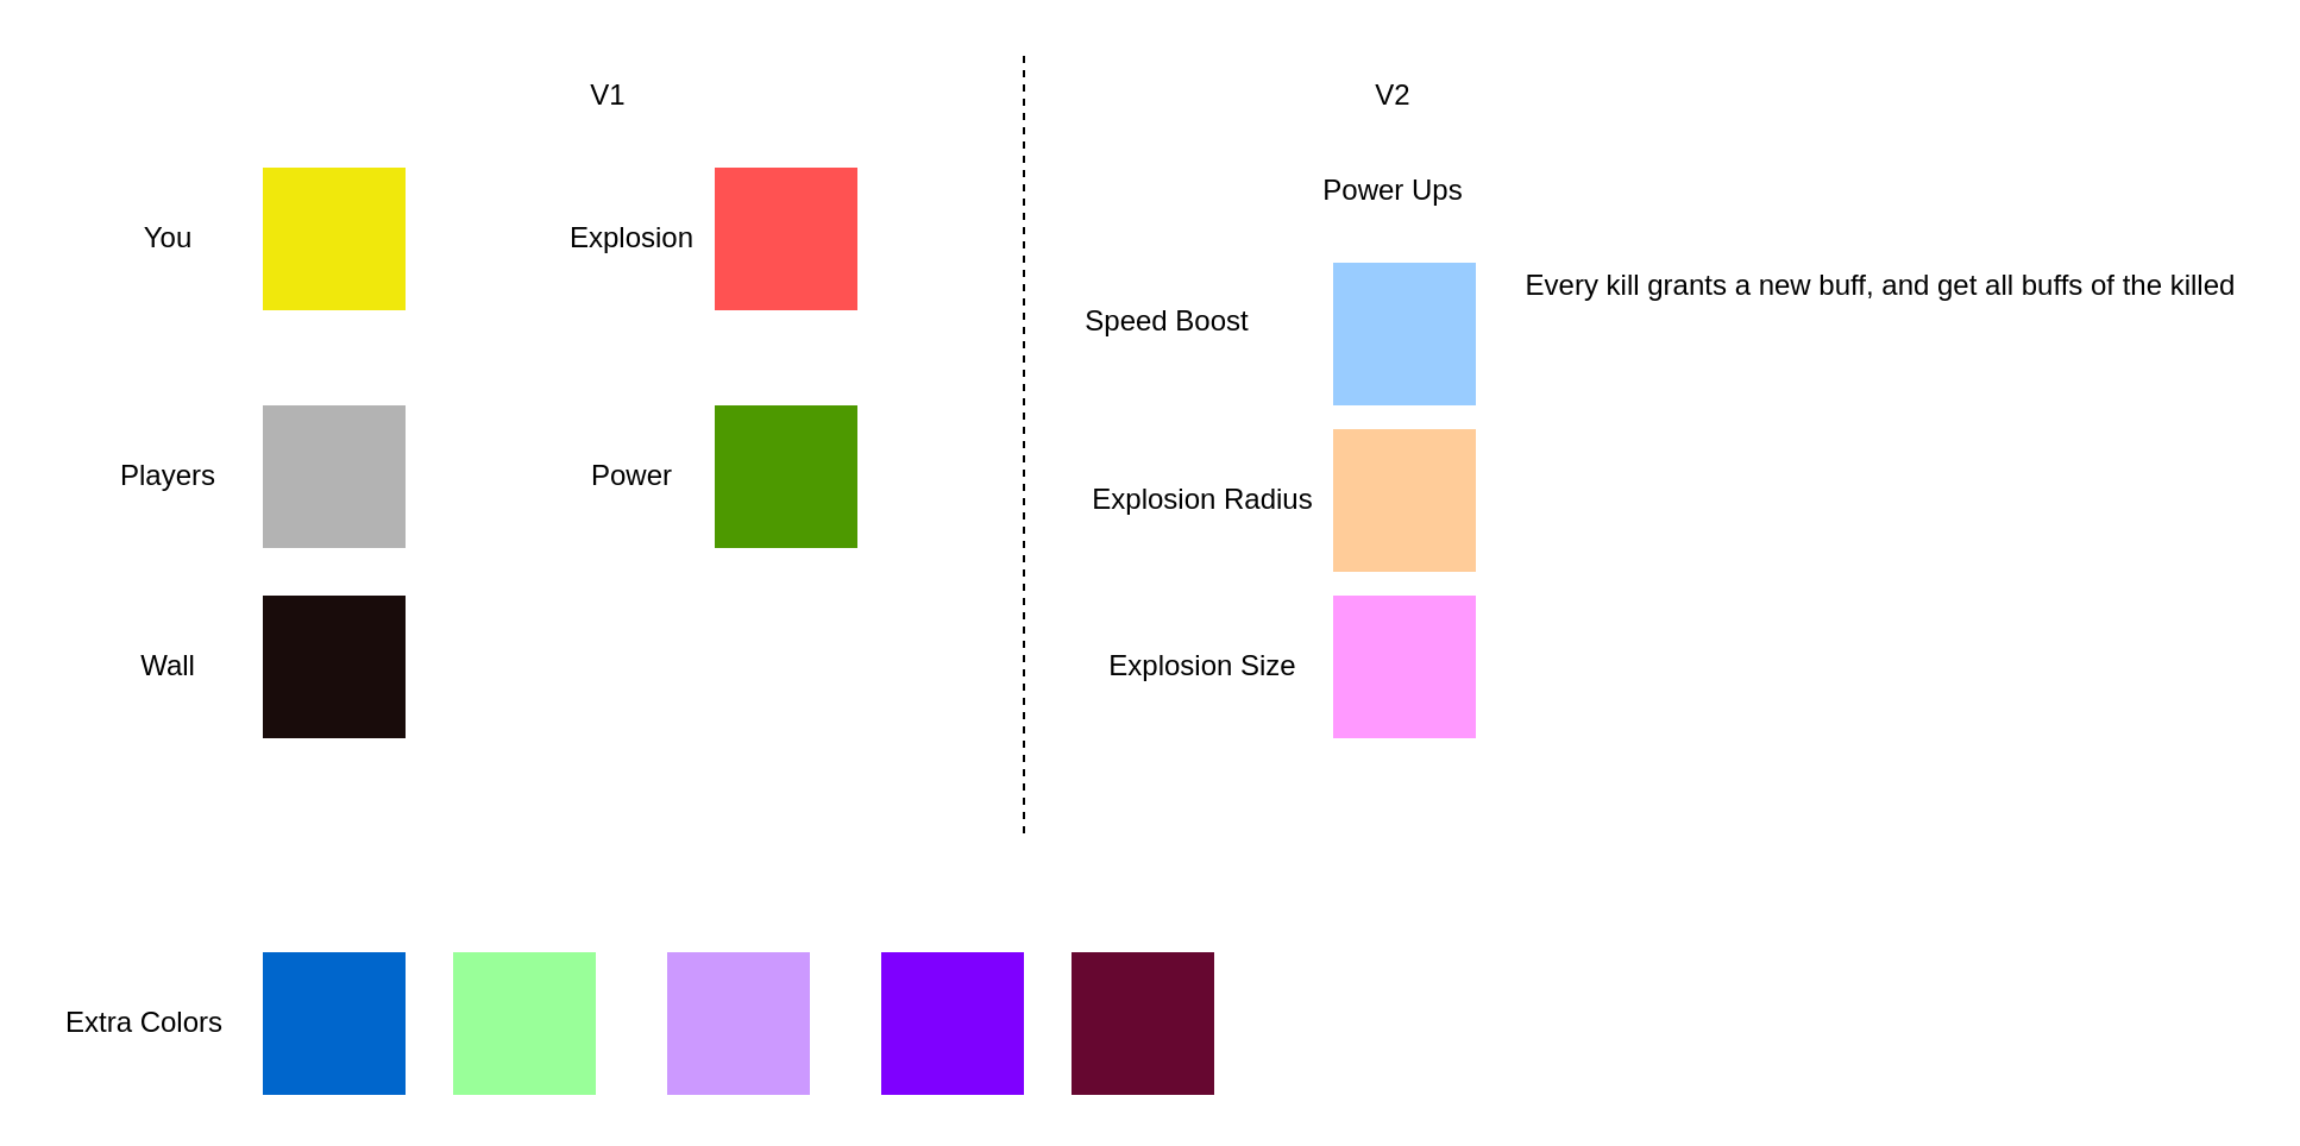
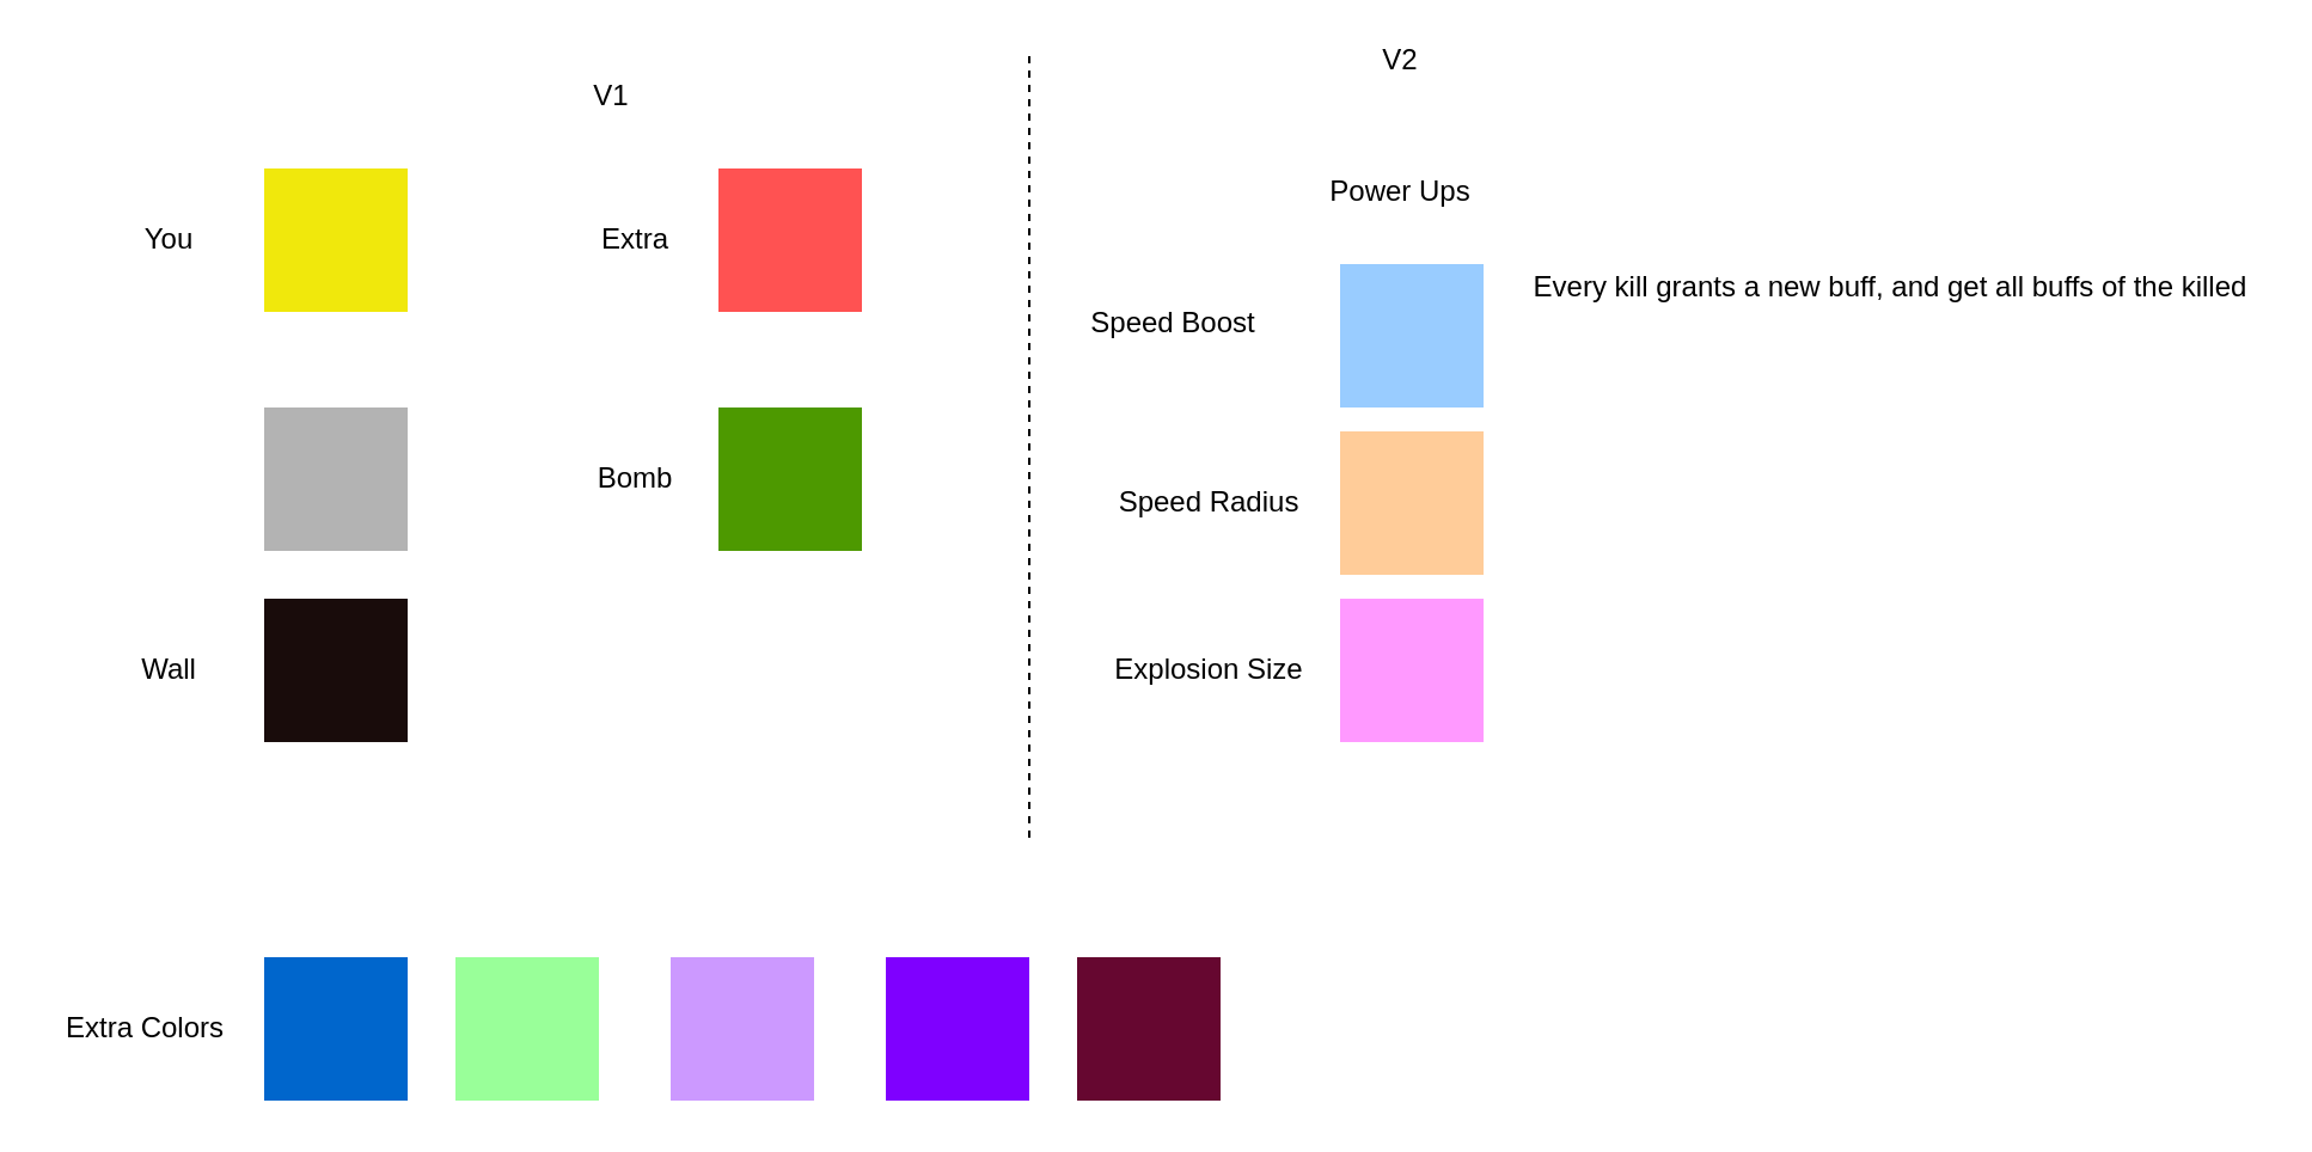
  <mxCell id="0" />
  <mxCell id="1" parent="0" />
  <mxCell id="2" value="" style="rounded=0;whiteSpace=wrap;html=1;aspect=fixed;strokeColor=none;fillColor=#F0E80C;" vertex="1" parent="1"><mxGeometry x="110" y="70" width="60" height="60" as="geometry" /></mxCell>
  <mxCell id="3" value="" style="rounded=0;whiteSpace=wrap;html=1;aspect=fixed;fontColor=#333333;strokeColor=none;fillColor=#B3B3B3;" vertex="1" parent="1"><mxGeometry x="110" y="170" width="60" height="60" as="geometry" /></mxCell>
- <mxCell id="4" value="Players" style="text;html=1;align=center;verticalAlign=middle;resizable=0;points=[];autosize=1;" vertex="1" parent="1"><mxGeometry x="40" y="190" width="60" height="20" as="geometry" /></mxCell>
  <mxCell id="5" value="You" style="text;html=1;align=center;verticalAlign=middle;resizable=0;points=[];autosize=1;" vertex="1" parent="1"><mxGeometry x="50" y="90" width="40" height="20" as="geometry" /></mxCell>
  <mxCell id="6" value="" style="rounded=0;whiteSpace=wrap;html=1;aspect=fixed;strokeColor=none;fillColor=#FF5252;" vertex="1" parent="1"><mxGeometry x="300" y="70" width="60" height="60" as="geometry" /></mxCell>
- <mxCell id="7" value="Explosion" style="text;html=1;align=center;verticalAlign=middle;resizable=0;points=[];autosize=1;" vertex="1" parent="1"><mxGeometry x="230" y="90" width="70" height="20" as="geometry" /></mxCell>
+ <mxCell id="7" value="Extra" style="text;html=1;align=center;verticalAlign=middle;resizable=0;points=[];autosize=1;" vertex="1" parent="1"><mxGeometry x="230" y="90" width="70" height="20" as="geometry" /></mxCell>
  <mxCell id="8" value="" style="rounded=0;whiteSpace=wrap;html=1;aspect=fixed;strokeColor=none;fillColor=#CC99FF;" vertex="1" parent="1"><mxGeometry x="280" y="400" width="60" height="60" as="geometry" /></mxCell>
- <mxCell id="9" value="Power" style="text;html=1;align=center;verticalAlign=middle;resizable=0;points=[];autosize=1;" vertex="1" parent="1"><mxGeometry x="240" y="190" width="50" height="20" as="geometry" /></mxCell>
+ <mxCell id="9" value="Bomb" style="text;html=1;align=center;verticalAlign=middle;resizable=0;points=[];autosize=1;" vertex="1" parent="1"><mxGeometry x="240" y="190" width="50" height="20" as="geometry" /></mxCell>
  <mxCell id="10" value="" style="rounded=0;whiteSpace=wrap;html=1;aspect=fixed;fontColor=#ffffff;fillColor=#190C0B;strokeColor=none;" vertex="1" parent="1"><mxGeometry x="110" y="250" width="60" height="60" as="geometry" /></mxCell>
  <mxCell id="11" value="Wall" style="text;html=1;align=center;verticalAlign=middle;resizable=0;points=[];autosize=1;" vertex="1" parent="1"><mxGeometry x="50" y="270" width="40" height="20" as="geometry" /></mxCell>
  <mxCell id="12" value="" style="endArrow=none;dashed=1;html=1;" edge="1" parent="1"><mxGeometry width="50" height="50" relative="1" as="geometry"><mxPoint x="430" y="350" as="sourcePoint" /><mxPoint x="430" y="20" as="targetPoint" /></mxGeometry></mxCell>
  <mxCell id="13" value="V1" style="text;html=1;align=center;verticalAlign=middle;resizable=0;points=[];autosize=1;" vertex="1" parent="1"><mxGeometry x="240" y="30" width="30" height="20" as="geometry" /></mxCell>
- <mxCell id="14" value="V2" style="text;html=1;align=center;verticalAlign=middle;resizable=0;points=[];autosize=1;" vertex="1" parent="1"><mxGeometry x="570" y="30" width="30" height="20" as="geometry" /></mxCell>
+ <mxCell id="14" value="V2" style="text;html=1;align=center;verticalAlign=middle;resizable=0;points=[];autosize=1;" vertex="1" parent="1"><mxGeometry x="570" y="15" width="30" height="20" as="geometry" /></mxCell>
  <mxCell id="15" value="" style="rounded=0;whiteSpace=wrap;html=1;aspect=fixed;strokeColor=none;fillColor=#99CCFF;" vertex="1" parent="1"><mxGeometry x="560" y="110" width="60" height="60" as="geometry" /></mxCell>
  <mxCell id="16" value="Speed Boost" style="text;html=1;align=center;verticalAlign=middle;resizable=0;points=[];autosize=1;" vertex="1" parent="1"><mxGeometry x="450" y="125" width="80" height="20" as="geometry" /></mxCell>
  <mxCell id="17" value="" style="rounded=0;whiteSpace=wrap;html=1;aspect=fixed;fillColor=#ffcc99;strokeColor=none;" vertex="1" parent="1"><mxGeometry x="560" y="180" width="60" height="60" as="geometry" /></mxCell>
- <mxCell id="18" value="Explosion Radius" style="text;html=1;align=center;verticalAlign=middle;resizable=0;points=[];autosize=1;" vertex="1" parent="1"><mxGeometry x="450" y="200" width="110" height="20" as="geometry" /></mxCell>
+ <mxCell id="18" value="Speed Radius" style="text;html=1;align=center;verticalAlign=middle;resizable=0;points=[];autosize=1;" vertex="1" parent="1"><mxGeometry x="450" y="200" width="110" height="20" as="geometry" /></mxCell>
  <mxCell id="19" value="" style="rounded=0;whiteSpace=wrap;html=1;aspect=fixed;fillColor=#FF99FF;strokeColor=none;" vertex="1" parent="1"><mxGeometry x="560" y="250" width="60" height="60" as="geometry" /></mxCell>
  <mxCell id="20" value="Explosion Size" style="text;html=1;align=center;verticalAlign=middle;resizable=0;points=[];autosize=1;" vertex="1" parent="1"><mxGeometry x="460" y="270" width="90" height="20" as="geometry" /></mxCell>
  <mxCell id="21" value="Power Ups" style="text;html=1;align=center;verticalAlign=middle;resizable=0;points=[];autosize=1;" vertex="1" parent="1"><mxGeometry x="550" y="70" width="70" height="20" as="geometry" /></mxCell>
  <mxCell id="22" value="" style="rounded=0;whiteSpace=wrap;html=1;aspect=fixed;strokeColor=none;fillColor=#0066CC;" vertex="1" parent="1"><mxGeometry x="110" y="400" width="60" height="60" as="geometry" /></mxCell>
  <mxCell id="23" value="" style="rounded=0;whiteSpace=wrap;html=1;aspect=fixed;strokeColor=none;fillColor=#99FF99;" vertex="1" parent="1"><mxGeometry x="190" y="400" width="60" height="60" as="geometry" /></mxCell>
  <mxCell id="24" value="" style="rounded=0;whiteSpace=wrap;html=1;aspect=fixed;strokeColor=none;fillColor=#4D9900;" vertex="1" parent="1"><mxGeometry x="300" y="170" width="60" height="60" as="geometry" /></mxCell>
  <mxCell id="25" value="" style="rounded=0;whiteSpace=wrap;html=1;aspect=fixed;strokeColor=none;fillColor=#7F00FF;" vertex="1" parent="1"><mxGeometry x="370" y="400" width="60" height="60" as="geometry" /></mxCell>
  <mxCell id="26" value="" style="rounded=0;whiteSpace=wrap;html=1;aspect=fixed;strokeColor=none;fillColor=#660730;" vertex="1" parent="1"><mxGeometry x="450" y="400" width="60" height="60" as="geometry" /></mxCell>
  <mxCell id="27" value="Extra Colors" style="text;html=1;align=center;verticalAlign=middle;resizable=0;points=[];autosize=1;" vertex="1" parent="1"><mxGeometry x="20" y="420" width="80" height="20" as="geometry" /></mxCell>
  <mxCell id="28" value="Every kill grants a new buff, and get all buffs of the killed" style="text;html=1;align=center;verticalAlign=middle;resizable=0;points=[];autosize=1;" vertex="1" parent="1"><mxGeometry x="635" y="110" width="310" height="20" as="geometry" /></mxCell>
